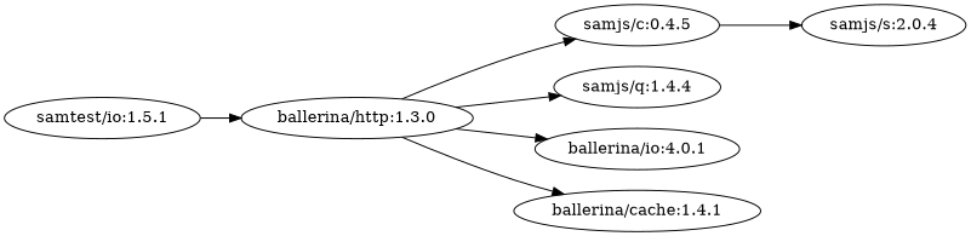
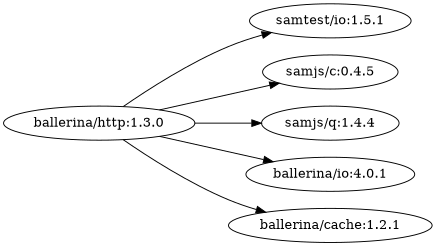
  digraph {
    rankdir=LR
    "samtest/io:1.5.1"
    "ballerina/http:1.3.0"
    "samjs/c:0.4.5"
    "samjs/q:1.4.4"
    n5 [label="ballerina/io:4.0.1"]
-   "ballerina/cache:1.2.1" [label="ballerina/cache:1.4.1"]
-   "samjs/s:2.0.4"
-   "samtest/io:1.5.1" -> "ballerina/http:1.3.0"
+   "ballerina/cache:1.2.1"
+   "ballerina/http:1.3.0" -> "samtest/io:1.5.1"
    "ballerina/http:1.3.0" -> "samjs/c:0.4.5"
    "ballerina/http:1.3.0" -> "samjs/q:1.4.4"
    "ballerina/http:1.3.0" -> n5
    "ballerina/http:1.3.0" -> "ballerina/cache:1.2.1"
-   "samjs/c:0.4.5" -> "samjs/s:2.0.4"
  }
